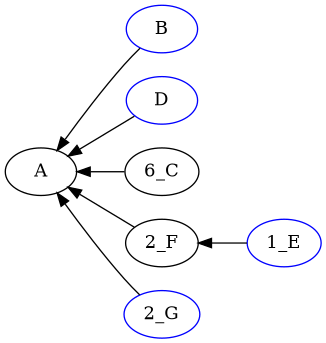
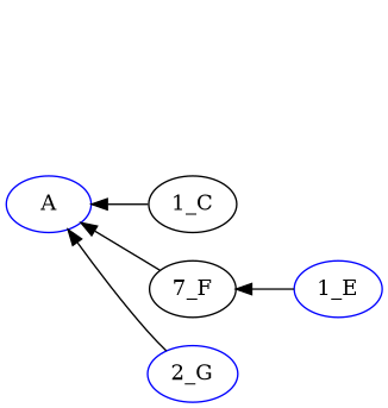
  digraph {
    rankdir=RL
    node [color=blue]
    edge [color=black style=filled]
-   B
-   A [color=black]
-   D
-   "1_C" [label="6_C" color=""]
+   A
+   "1_C" [color=""]
    "1_E"
-   "2_F" [color=""]
+   "2_F" [label="7_F" color=""]
    "2_G"
-   B -> A
-   D -> A
    "1_C" -> A
    "1_E" -> "2_F"
    "2_F" -> A
    "2_G" -> A
  }
